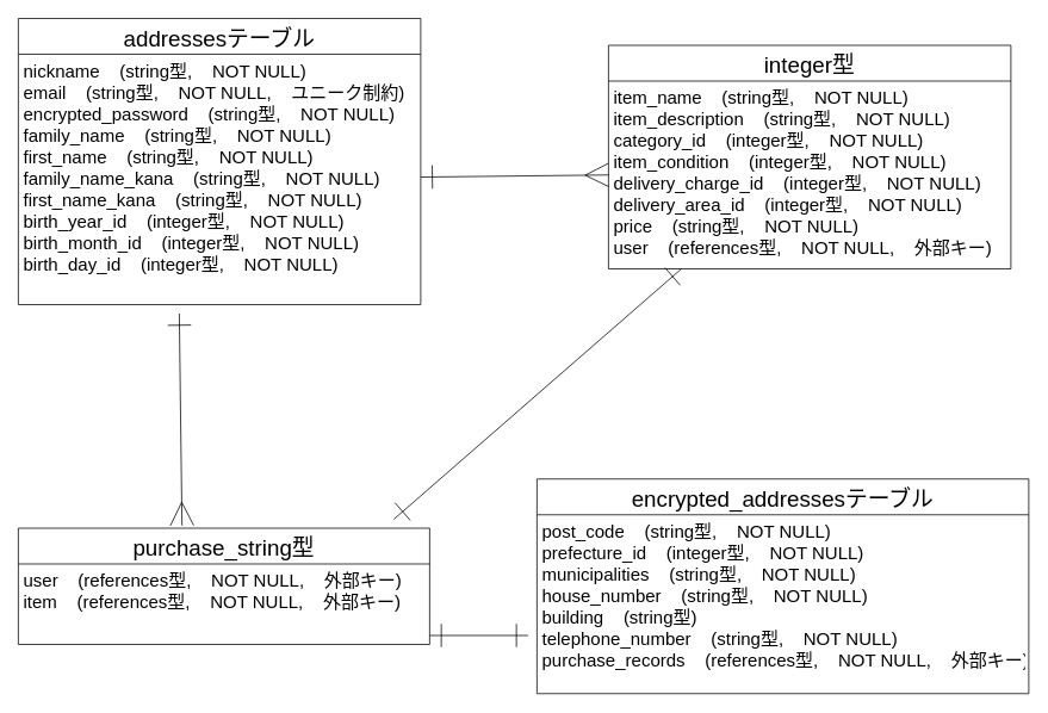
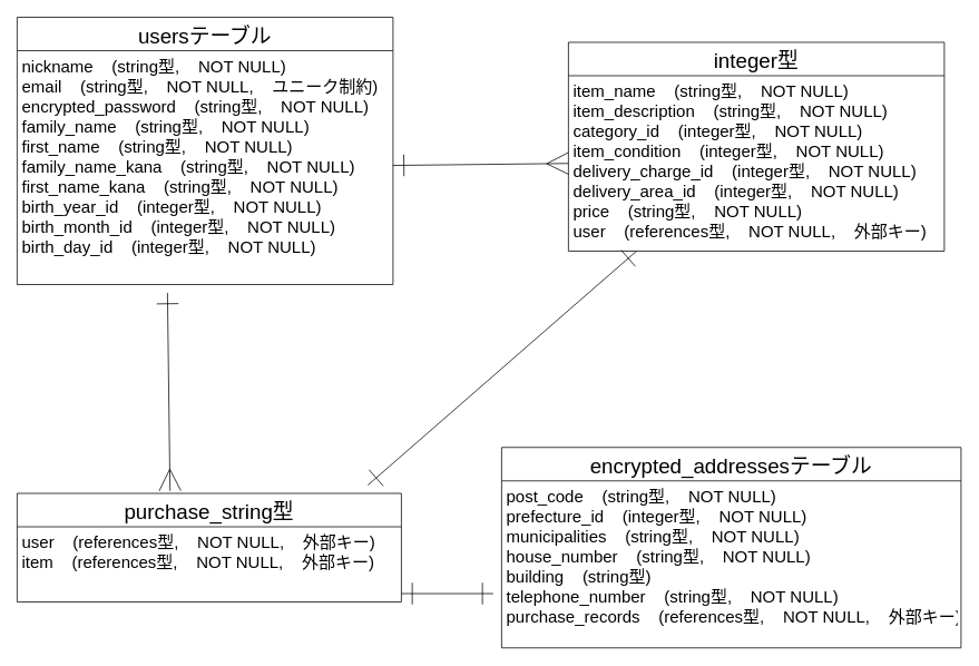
  <mxCell id="0" />
  <mxCell id="1" parent="0" />
- <mxCell id="2" value="addressesテーブル" style="swimlane;fontStyle=0;childLayout=stackLayout;horizontal=1;startSize=40;horizontalStack=0;resizeParent=1;resizeParentMax=0;resizeLast=0;collapsible=1;marginBottom=0;align=center;fontSize=25;" vertex="1" parent="1"><mxGeometry width="450" height="320" as="geometry" x="20" y="20" /></mxCell>
+ <mxCell id="2" value="usersテーブル" style="swimlane;fontStyle=0;childLayout=stackLayout;horizontal=1;startSize=40;horizontalStack=0;resizeParent=1;resizeParentMax=0;resizeLast=0;collapsible=1;marginBottom=0;align=center;fontSize=25;" vertex="1" parent="1"><mxGeometry width="450" height="320" as="geometry" x="20" y="20" /></mxCell>
  <mxCell id="3" value="nickname    (string型,    NOT NULL)&#10;email    (string型,    NOT NULL,    ユニーク制約)&#10;encrypted_password    (string型,    NOT NULL)&#10;family_name    (string型,    NOT NULL)&#10;first_name    (string型,    NOT NULL)&#10;family_name_kana    (string型,    NOT NULL)&#10;first_name_kana    (string型,    NOT NULL)&#10;birth_year_id    (integer型,    NOT NULL)&#10;birth_month_id    (integer型,    NOT NULL)&#10;birth_day_id    (integer型,    NOT NULL)&#10;" style="text;strokeColor=none;fillColor=none;spacingLeft=4;spacingRight=4;overflow=hidden;rotatable=0;points=[[0,0.5],[1,0.5]];portConstraint=eastwest;fontSize=20;" vertex="1" parent="2"><mxGeometry y="40" width="450" height="280" as="geometry" /></mxCell>
  <mxCell id="4" style="edgeStyle=none;html=1;fontSize=17;startArrow=ERone;startFill=0;endArrow=ERone;endFill=0;startSize=24;endSize=24;strokeWidth=1;" edge="1" parent="1" source="5"><mxGeometry relative="1" as="geometry"><mxPoint x="440" y="580" as="targetPoint" /></mxGeometry></mxCell>
  <mxCell id="5" value="integer型" style="swimlane;fontStyle=0;childLayout=stackLayout;horizontal=1;startSize=40;horizontalStack=0;resizeParent=1;resizeParentMax=0;resizeLast=0;collapsible=1;marginBottom=0;align=center;fontSize=25;" vertex="1" parent="1"><mxGeometry x="680" y="50" width="450" height="250" as="geometry" /></mxCell>
  <mxCell id="6" value="item_name    (string型,    NOT NULL)&#10;item_description    (string型,    NOT NULL)&#10;category_id    (integer型,    NOT NULL)&#10;item_condition    (integer型,    NOT NULL)&#10;delivery_charge_id    (integer型,    NOT NULL)&#10;delivery_area_id    (integer型,    NOT NULL)&#10;price    (string型,    NOT NULL)&#10;user    (references型,    NOT NULL,    外部キー)&#10;&#10;" style="text;strokeColor=none;fillColor=none;spacingLeft=4;spacingRight=4;overflow=hidden;rotatable=0;points=[[0,0.5],[1,0.5]];portConstraint=eastwest;fontSize=20;" vertex="1" parent="5"><mxGeometry y="40" width="450" height="210" as="geometry" /></mxCell>
  <mxCell id="7" value="purchase_string型" style="swimlane;fontStyle=0;childLayout=stackLayout;horizontal=1;startSize=40;horizontalStack=0;resizeParent=1;resizeParentMax=0;resizeLast=0;collapsible=1;marginBottom=0;align=center;fontSize=25;" vertex="1" parent="1"><mxGeometry y="590" width="460" height="130" as="geometry" x="20" /></mxCell>
  <mxCell id="8" value="user    (references型,    NOT NULL,    外部キー)&#10;item    (references型,    NOT NULL,    外部キー)&#10;" style="text;strokeColor=none;fillColor=none;spacingLeft=4;spacingRight=4;overflow=hidden;rotatable=0;points=[[0,0.5],[1,0.5]];portConstraint=eastwest;fontSize=20;" vertex="1" parent="7"><mxGeometry y="40" width="460" height="90" as="geometry" /></mxCell>
  <mxCell id="9" value="encrypted_addressesテーブル" style="swimlane;fontStyle=0;childLayout=stackLayout;horizontal=1;startSize=40;horizontalStack=0;resizeParent=1;resizeParentMax=0;resizeLast=0;collapsible=1;marginBottom=0;align=center;fontSize=25;" vertex="1" parent="1"><mxGeometry x="600" y="535" width="550" height="240" as="geometry" /></mxCell>
  <mxCell id="10" value="post_code    (string型,    NOT NULL)&#10;prefecture_id    (integer型,    NOT NULL)&#10;municipalities    (string型,    NOT NULL)&#10;house_number    (string型,    NOT NULL)&#10;building    (string型)&#10;telephone_number    (string型,    NOT NULL)&#10;purchase_records    (references型,    NOT NULL,    外部キー)" style="text;strokeColor=none;fillColor=none;spacingLeft=4;spacingRight=4;overflow=hidden;rotatable=0;points=[[0,0.5],[1,0.5]];portConstraint=eastwest;fontSize=20;" vertex="1" parent="9"><mxGeometry y="40" width="550" height="200" as="geometry" /></mxCell>
  <mxCell id="11" style="edgeStyle=none;html=1;entryX=0;entryY=0.5;entryDx=0;entryDy=0;fontSize=17;endArrow=ERmany;endFill=0;startArrow=ERone;startFill=0;strokeWidth=1;endSize=24;startSize=24;" edge="1" parent="1" source="3" target="6"><mxGeometry relative="1" as="geometry" /></mxCell>
  <mxCell id="12" style="edgeStyle=none;html=1;entryX=0.398;entryY=-0.023;entryDx=0;entryDy=0;fontSize=17;endArrow=ERmany;endFill=0;startArrow=ERone;startFill=0;strokeWidth=1;endSize=24;startSize=24;entryPerimeter=0;" edge="1" parent="1" target="7"><mxGeometry relative="1" as="geometry"><mxPoint x="200" y="350" as="sourcePoint" /><mxPoint x="400" y="420" as="targetPoint" /></mxGeometry></mxCell>
  <mxCell id="13" style="edgeStyle=none;html=1;fontSize=17;startArrow=ERone;startFill=0;endArrow=ERone;endFill=0;startSize=24;endSize=24;strokeWidth=1;" edge="1" parent="1"><mxGeometry relative="1" as="geometry"><mxPoint x="480" y="710" as="targetPoint" /><mxPoint x="590" y="710" as="sourcePoint" /></mxGeometry></mxCell>
